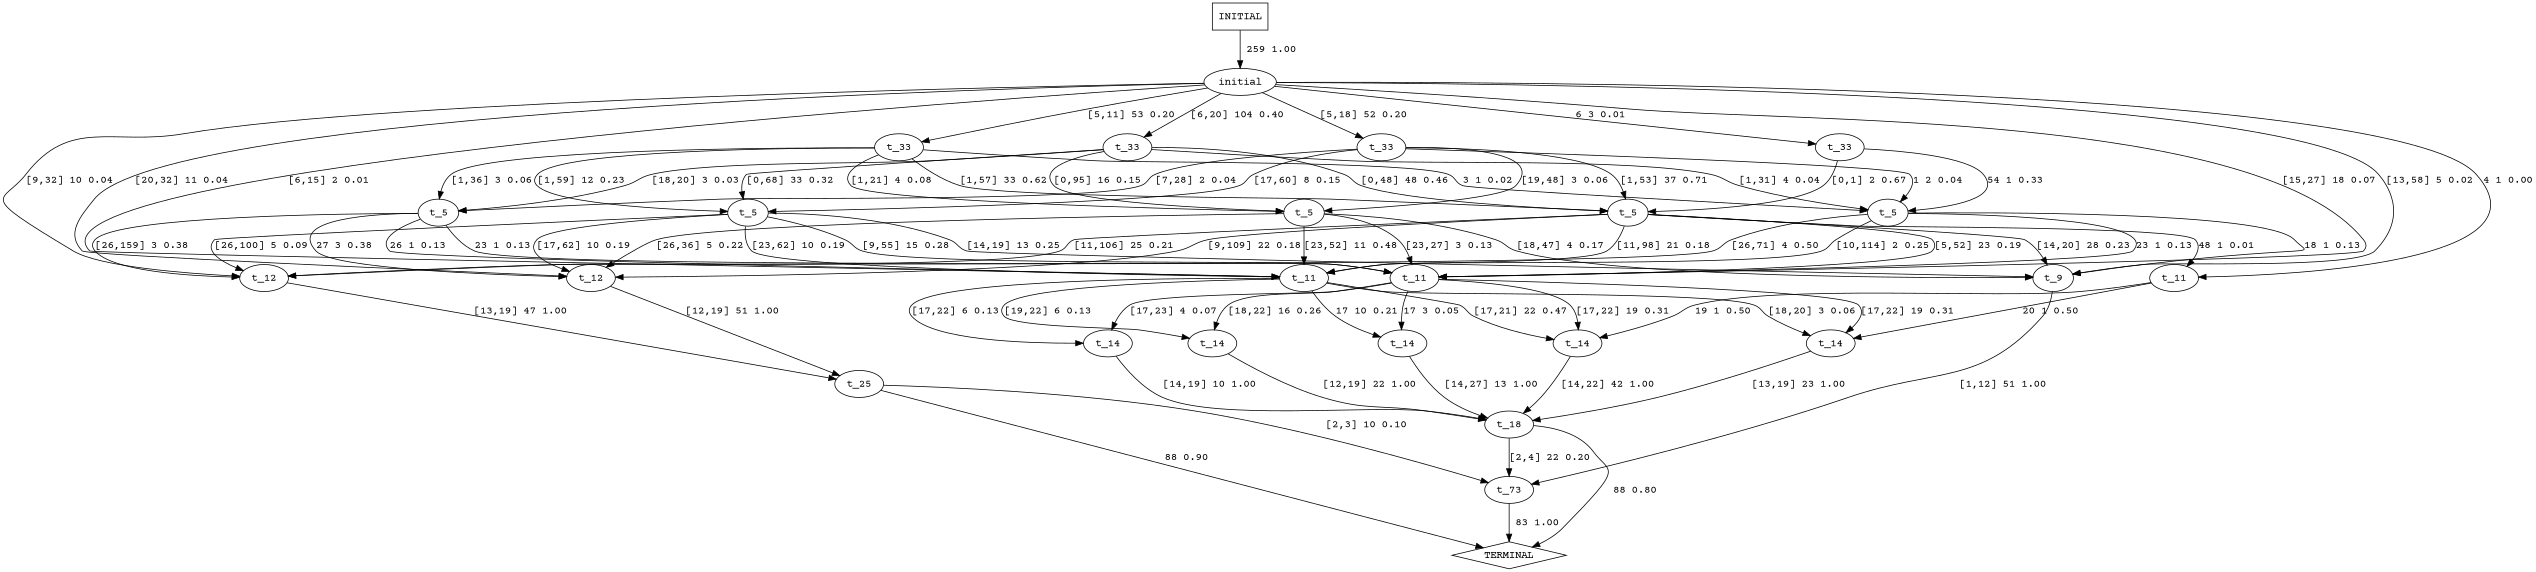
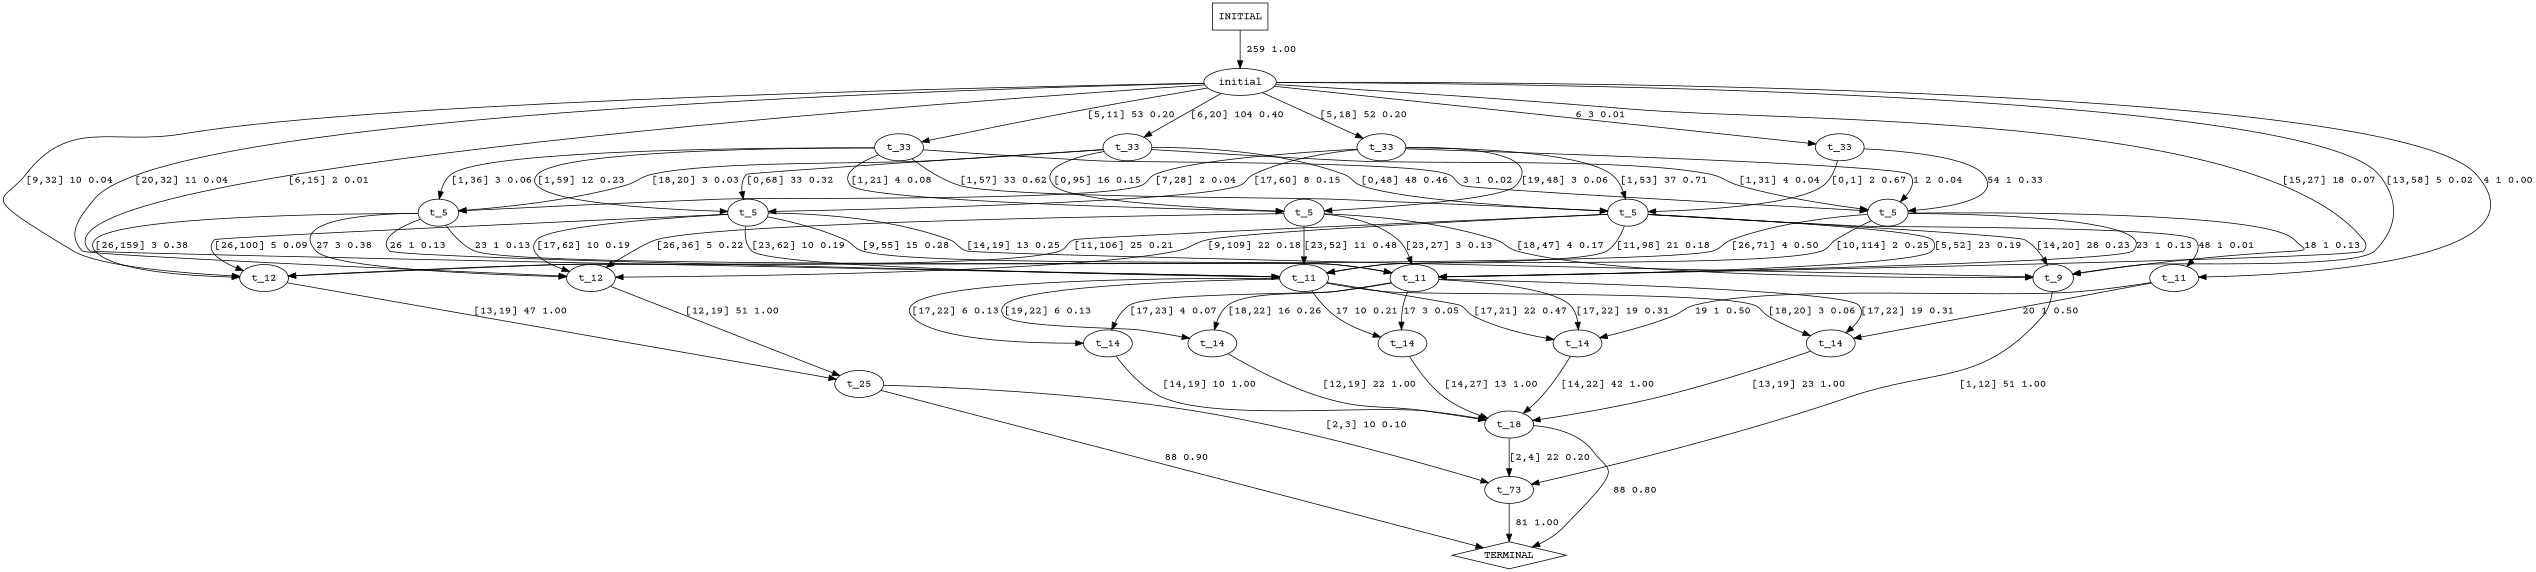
  digraph {
    fontname="Courier Prime"
    node [fontname="Courier Prime"]
    edge [fontname="Courier Prime"]
    n1 [label=initial]
    n2 [label=t_11]
    n3 [label=t_11]
    n4 [label=t_11]
    n5 [label=t_12]
    n6 [label=t_12]
    n7 [label=t_33]
    n8 [label=t_33]
    n9 [label=t_33]
    n10 [label=t_33]
    n11 [label=t_9]
    n12 [label=t_14]
    n13 [label=t_14]
    n14 [label=t_14]
    n15 [label=t_14]
    n16 [label=t_14]
    n17 [label=t_25]
    n18 [label=t_5]
    n19 [label=t_5]
    n20 [label=t_5]
    n21 [label=t_5]
    n22 [label=t_5]
    n23 [label=t_73]
    n24 [label=t_18]
    n25 [label=TERMINAL shape=diamond]
    n26 [label=INITIAL shape=box]
    n1 -> n2 [label="4 1 0.00"]
    n1 -> n3 [label="[15,27] 18 0.07"]
    n1 -> n4 [label="[6,15] 2 0.01"]
    n1 -> n5 [label="[9,32] 10 0.04"]
    n1 -> n6 [label="[20,32] 11 0.04"]
    n1 -> n7 [label="6 3 0.01"]
    n1 -> n8 [label="[5,11] 53 0.20"]
    n1 -> n9 [label="[5,18] 52 0.20"]
    n1 -> n10 [label="[6,20] 104 0.40"]
    n1 -> n11 [label="[13,58] 5 0.02"]
    n2 -> n12 [label="20 1 0.50"]
    n2 -> n13 [label="19 1 0.50"]
    n3 -> n12 [label="[17,22] 19 0.31"]
    n3 -> n13 [label="[17,22] 19 0.31"]
    n3 -> n14 [label="[17,23] 4 0.07"]
    n3 -> n15 [label="17 3 0.05"]
    n3 -> n16 [label="[18,22] 16 0.26"]
    n4 -> n12 [label="[18,20] 3 0.06"]
    n4 -> n13 [label="[17,21] 22 0.47"]
    n4 -> n14 [label="[17,22] 6 0.13"]
    n4 -> n15 [label="17 10 0.21"]
    n4 -> n16 [label="[19,22] 6 0.13"]
    n5 -> n17 [label="[13,19] 47 1.00"]
    n6 -> n17 [label="[12,19] 51 1.00"]
    n7 -> n18 [label="54 1 0.33"]
    n7 -> n19 [label="[0,1] 2 0.67"]
    n8 -> n18 [label="3 1 0.02"]
    n8 -> n19 [label="[1,57] 33 0.62"]
    n8 -> n20 [label="[1,36] 3 0.06"]
    n8 -> n21 [label="[1,21] 4 0.08"]
    n8 -> n22 [label="[1,59] 12 0.23"]
    n9 -> n18 [label="1 2 0.04"]
    n9 -> n19 [label="[1,53] 37 0.71"]
    n9 -> n20 [label="[7,28] 2 0.04"]
    n9 -> n21 [label="[19,48] 3 0.06"]
    n9 -> n22 [label="[17,60] 8 0.15"]
    n10 -> n18 [label="[1,31] 4 0.04"]
    n10 -> n19 [label="[0,48] 48 0.46"]
    n10 -> n20 [label="[18,20] 3 0.03"]
    n10 -> n21 [label="[0,95] 16 0.15"]
    n10 -> n22 [label="[0,68] 33 0.32"]
    n11 -> n23 [label="[1,12] 51 1.00"]
    n12 -> n24 [label="[13,19] 23 1.00"]
    n13 -> n24 [label="[14,22] 42 1.00"]
    n14 -> n24 [label="[14,19] 10 1.00"]
    n15 -> n24 [label="[14,27] 13 1.00"]
    n16 -> n24 [label="[12,19] 22 1.00"]
    n17 -> n23 [label="[2,3] 10 0.10"]
    n17 -> n25 [label=" 88 0.90"]
    n18 -> n3 [label="23 1 0.13"]
    n18 -> n4 [label="[10,114] 2 0.25"]
    n18 -> n5 [label="[26,71] 4 0.50"]
    n18 -> n11 [label="18 1 0.13"]
    n19 -> n2 [label="48 1 0.01"]
    n19 -> n3 [label="[5,52] 23 0.19"]
    n19 -> n4 [label="[11,98] 21 0.18"]
    n19 -> n5 [label="[11,106] 25 0.21"]
    n19 -> n6 [label="[9,109] 22 0.18"]
    n19 -> n11 [label="[14,20] 28 0.23"]
    n20 -> n3 [label="23 1 0.13"]
    n20 -> n4 [label="26 1 0.13"]
    n20 -> n5 [label="[26,159] 3 0.38"]
    n20 -> n6 [label="27 3 0.38"]
    n21 -> n3 [label="[23,27] 3 0.13"]
    n21 -> n4 [label="[23,52] 11 0.48"]
    n21 -> n6 [label="[26,36] 5 0.22"]
    n21 -> n11 [label="[18,47] 4 0.17"]
    n22 -> n3 [label="[9,55] 15 0.28"]
    n22 -> n4 [label="[23,62] 10 0.19"]
    n22 -> n5 [label="[26,100] 5 0.09"]
    n22 -> n6 [label="[17,62] 10 0.19"]
    n22 -> n11 [label="[14,19] 13 0.25"]
-   n23 -> n25 [label=" 83 1.00"]
+   n23 -> n25 [label=" 81 1.00"]
    n24 -> n23 [label="[2,4] 22 0.20"]
    n24 -> n25 [label=" 88 0.80"]
    n26 -> n1 [label=" 259 1.00"]
  }
